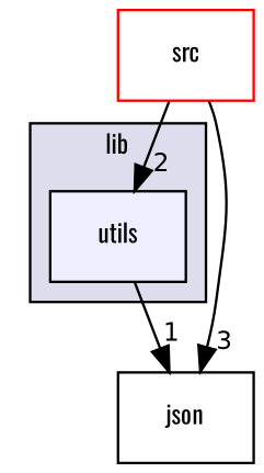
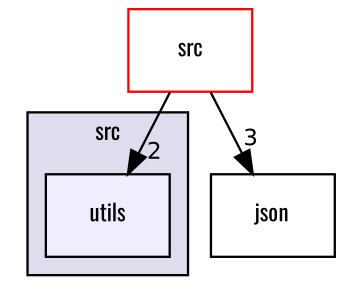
  digraph {
    compound=true
    fontname=Oswald
    node [fontname=Oswald fontsize=10 shape=box style=filled]
    edge [fontname=Oswald labeldistance=1.5 labelfontname=Helvetica labelfontsize=10]
    n1 [fillcolor="#eeeeff" label=utils pencolor=black]
    n2 [label=json style=""]
    n3 [color=red fillcolor=white label=src]
    subgraph cluster_1 {
      bgcolor="#ddddee"
      fontsize=10
-     label=lib
+     label=src
      pencolor=black
      n1
    }
-   n1 -> n2 [headlabel=1]
    n3 -> n1 [headlabel=2]
    n3 -> n2 [headlabel=3]
  }
